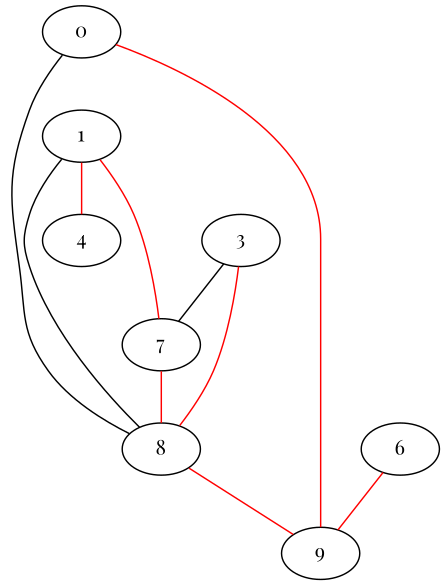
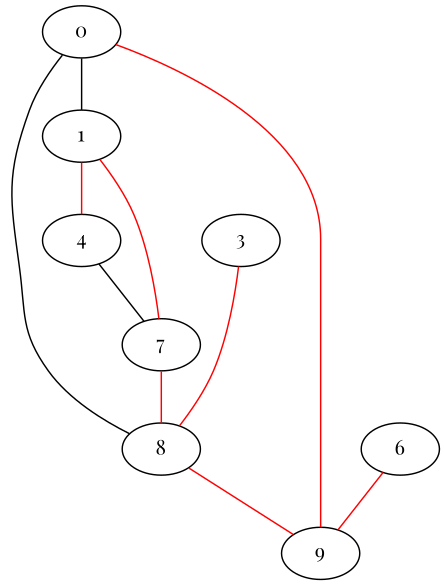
  graph {
    fontname="Playfair Display"
    node [fontname="Playfair Display"]
    edge [fontname="Playfair Display" color=red]
    0
    1
    8
    9
    4
    7
    3
    6
-   8 -- 1 [color=""]
+   0 -- 1 [color=""]
    0 -- 8 [color=""]
    0 -- 9
    1 -- 4
    1 -- 7
    8 -- 9
-   3 -- 7 [color=""]
+   4 -- 7 [color=""]
    7 -- 8
    3 -- 8
    6 -- 9
  }
